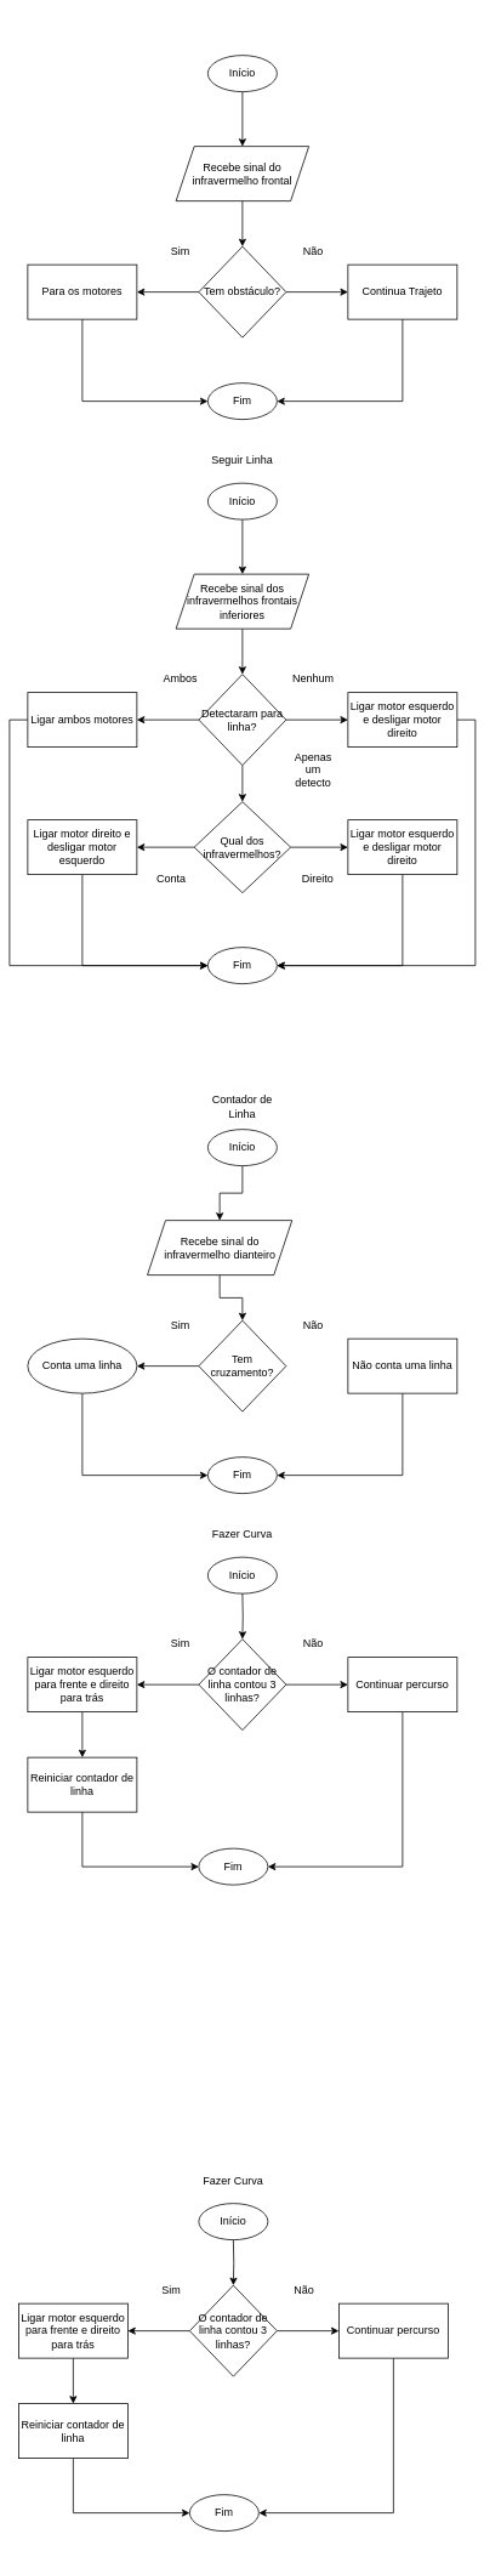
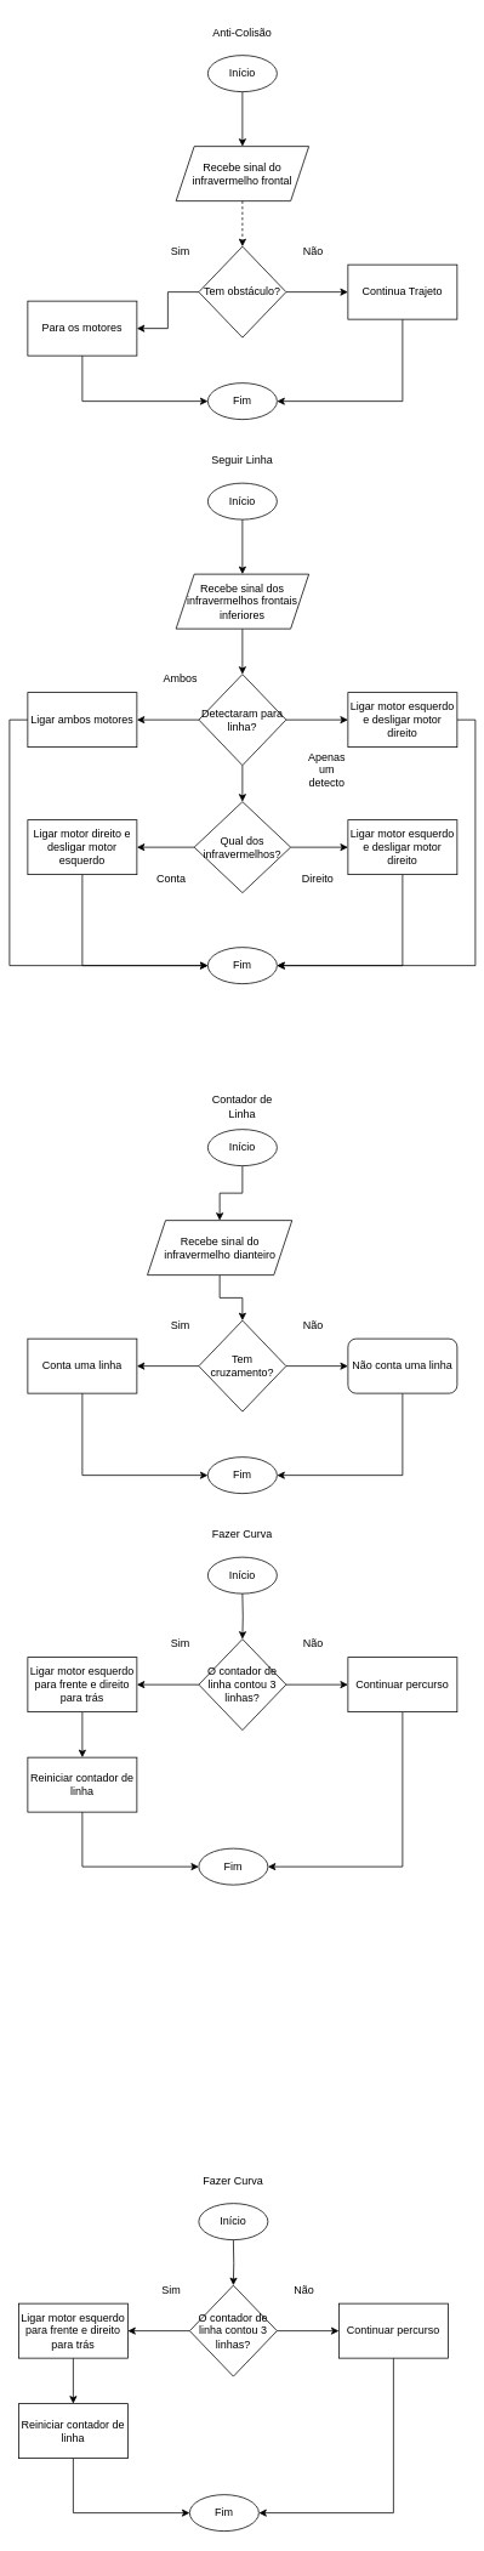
  <mxCell id="0" />
  <mxCell id="1" parent="0" />
  <mxCell id="2" value="" style="edgeStyle=orthogonalEdgeStyle;rounded=0;orthogonalLoop=1;jettySize=auto;html=1;" parent="1" source="3" target="6" edge="1"><mxGeometry relative="1" as="geometry" /></mxCell>
  <mxCell id="3" value="Início" style="ellipse;whiteSpace=wrap;html=1;" parent="1" vertex="1"><mxGeometry x="228" y="60" width="76" height="40" as="geometry" /></mxCell>
- <mxCell id="5" value="" style="edgeStyle=orthogonalEdgeStyle;rounded=0;orthogonalLoop=1;jettySize=auto;html=1;" parent="1" source="6" target="9" edge="1"><mxGeometry relative="1" as="geometry" /></mxCell>
+ <mxCell id="4" value="Anti-Colisão" style="text;html=1;align=center;verticalAlign=middle;whiteSpace=wrap;rounded=0;" parent="1" vertex="1"><mxGeometry x="228" y="20" width="76" height="30" as="geometry" /></mxCell>
+ <mxCell id="5" value="" style="edgeStyle=orthogonalEdgeStyle;rounded=0;orthogonalLoop=1;jettySize=auto;html=1;dashed=1;" parent="1" source="6" target="9" edge="1"><mxGeometry relative="1" as="geometry" /></mxCell>
  <mxCell id="6" value="Recebe sinal do infravermelho frontal" style="shape=parallelogram;perimeter=parallelogramPerimeter;whiteSpace=wrap;html=1;fixedSize=1;" parent="1" vertex="1"><mxGeometry x="193" y="160" width="146" height="60" as="geometry" /></mxCell>
  <mxCell id="7" value="" style="edgeStyle=orthogonalEdgeStyle;rounded=0;orthogonalLoop=1;jettySize=auto;html=1;" parent="1" source="9" target="11" edge="1"><mxGeometry relative="1" as="geometry" /></mxCell>
  <mxCell id="8" value="" style="edgeStyle=orthogonalEdgeStyle;rounded=0;orthogonalLoop=1;jettySize=auto;html=1;" parent="1" source="9" target="13" edge="1"><mxGeometry relative="1" as="geometry" /></mxCell>
  <mxCell id="9" value="Tem obstáculo?" style="rhombus;whiteSpace=wrap;html=1;" parent="1" vertex="1"><mxGeometry x="218" y="270" width="96" height="100" as="geometry" /></mxCell>
  <mxCell id="10" style="edgeStyle=orthogonalEdgeStyle;rounded=0;orthogonalLoop=1;jettySize=auto;html=1;exitX=0.5;exitY=1;exitDx=0;exitDy=0;entryX=0;entryY=0.5;entryDx=0;entryDy=0;" parent="1" source="11" target="16" edge="1"><mxGeometry relative="1" as="geometry" /></mxCell>
- <mxCell id="11" value="Para os motores" style="whiteSpace=wrap;html=1;" parent="1" vertex="1"><mxGeometry x="30" y="290" width="120" height="60" as="geometry" /></mxCell>
+ <mxCell id="11" value="Para os motores" style="whiteSpace=wrap;html=1;" parent="1" vertex="1"><mxGeometry x="30" y="330" width="120" height="60" as="geometry" /></mxCell>
  <mxCell id="12" style="edgeStyle=orthogonalEdgeStyle;rounded=0;orthogonalLoop=1;jettySize=auto;html=1;exitX=0.5;exitY=1;exitDx=0;exitDy=0;entryX=1;entryY=0.5;entryDx=0;entryDy=0;" parent="1" source="13" target="16" edge="1"><mxGeometry relative="1" as="geometry" /></mxCell>
  <mxCell id="13" value="Continua Trajeto" style="whiteSpace=wrap;html=1;" parent="1" vertex="1"><mxGeometry x="382" y="290" width="120" height="60" as="geometry" /></mxCell>
  <mxCell id="14" value="Sim" style="text;html=1;align=center;verticalAlign=middle;whiteSpace=wrap;rounded=0;" parent="1" vertex="1"><mxGeometry x="168" y="260" width="60" height="30" as="geometry" /></mxCell>
  <mxCell id="15" value="Não" style="text;html=1;align=center;verticalAlign=middle;whiteSpace=wrap;rounded=0;" parent="1" vertex="1"><mxGeometry x="314" y="260" width="60" height="30" as="geometry" /></mxCell>
  <mxCell id="16" value="Fim" style="ellipse;whiteSpace=wrap;html=1;" parent="1" vertex="1"><mxGeometry x="228" y="420" width="76" height="40" as="geometry" /></mxCell>
  <mxCell id="17" value="" style="edgeStyle=orthogonalEdgeStyle;rounded=0;orthogonalLoop=1;jettySize=auto;html=1;" parent="1" source="18" target="21" edge="1"><mxGeometry relative="1" as="geometry" /></mxCell>
  <mxCell id="18" value="Início" style="ellipse;whiteSpace=wrap;html=1;" parent="1" vertex="1"><mxGeometry x="228" y="530" width="76" height="40" as="geometry" /></mxCell>
  <mxCell id="19" value="Seguir Linha" style="text;html=1;align=center;verticalAlign=middle;whiteSpace=wrap;rounded=0;" parent="1" vertex="1"><mxGeometry x="228" y="490" width="76" height="30" as="geometry" /></mxCell>
  <mxCell id="20" value="" style="edgeStyle=orthogonalEdgeStyle;rounded=0;orthogonalLoop=1;jettySize=auto;html=1;" parent="1" source="21" target="25" edge="1"><mxGeometry relative="1" as="geometry" /></mxCell>
  <mxCell id="21" value="Recebe sinal dos infravermelhos frontais inferiores" style="shape=parallelogram;perimeter=parallelogramPerimeter;whiteSpace=wrap;html=1;fixedSize=1;" parent="1" vertex="1"><mxGeometry x="193" y="630" width="146" height="60" as="geometry" /></mxCell>
  <mxCell id="22" value="" style="edgeStyle=orthogonalEdgeStyle;rounded=0;orthogonalLoop=1;jettySize=auto;html=1;" parent="1" source="25" target="27" edge="1"><mxGeometry relative="1" as="geometry" /></mxCell>
  <mxCell id="23" value="" style="edgeStyle=orthogonalEdgeStyle;rounded=0;orthogonalLoop=1;jettySize=auto;html=1;" parent="1" source="25" target="29" edge="1"><mxGeometry relative="1" as="geometry" /></mxCell>
  <mxCell id="24" value="" style="edgeStyle=orthogonalEdgeStyle;rounded=0;orthogonalLoop=1;jettySize=auto;html=1;" parent="1" source="25" target="36" edge="1"><mxGeometry relative="1" as="geometry" /></mxCell>
  <mxCell id="25" value="Detectaram para linha?" style="rhombus;whiteSpace=wrap;html=1;" parent="1" vertex="1"><mxGeometry x="218" y="740" width="96" height="100" as="geometry" /></mxCell>
  <mxCell id="26" style="edgeStyle=orthogonalEdgeStyle;rounded=0;orthogonalLoop=1;jettySize=auto;html=1;exitX=0;exitY=0.5;exitDx=0;exitDy=0;entryX=0;entryY=0.5;entryDx=0;entryDy=0;" parent="1" source="27" target="32" edge="1"><mxGeometry relative="1" as="geometry" /></mxCell>
  <mxCell id="27" value="Ligar ambos motores" style="whiteSpace=wrap;html=1;" parent="1" vertex="1"><mxGeometry x="30" y="760" width="120" height="60" as="geometry" /></mxCell>
  <mxCell id="28" style="edgeStyle=orthogonalEdgeStyle;rounded=0;orthogonalLoop=1;jettySize=auto;html=1;exitX=1;exitY=0.5;exitDx=0;exitDy=0;entryX=1;entryY=0.5;entryDx=0;entryDy=0;" parent="1" source="29" target="32" edge="1"><mxGeometry relative="1" as="geometry" /></mxCell>
  <mxCell id="29" value="Ligar motor esquerdo e desligar motor direito" style="whiteSpace=wrap;html=1;" parent="1" vertex="1"><mxGeometry x="382" y="760" width="120" height="60" as="geometry" /></mxCell>
  <mxCell id="30" value="Ambos" style="text;html=1;align=center;verticalAlign=middle;whiteSpace=wrap;rounded=0;" parent="1" vertex="1"><mxGeometry x="168" y="730" width="60" height="30" as="geometry" /></mxCell>
- <mxCell id="31" value="Nenhum" style="text;html=1;align=center;verticalAlign=middle;whiteSpace=wrap;rounded=0;" parent="1" vertex="1"><mxGeometry x="314" y="730" width="60" height="30" as="geometry" /></mxCell>
  <mxCell id="32" value="Fim" style="ellipse;whiteSpace=wrap;html=1;" parent="1" vertex="1"><mxGeometry x="228" y="1040" width="76" height="40" as="geometry" /></mxCell>
- <mxCell id="33" value="Apenas um detecto" style="text;html=1;align=center;verticalAlign=middle;whiteSpace=wrap;rounded=0;" parent="1" vertex="1"><mxGeometry x="314" y="830" width="60" height="30" as="geometry" /></mxCell>
+ <mxCell id="33" value="Apenas um detecto" style="text;html=1;align=center;verticalAlign=middle;whiteSpace=wrap;rounded=0;" parent="1" vertex="1"><mxGeometry x="329" y="830" width="60" height="30" as="geometry" /></mxCell>
  <mxCell id="34" value="" style="edgeStyle=orthogonalEdgeStyle;rounded=0;orthogonalLoop=1;jettySize=auto;html=1;" parent="1" source="36" target="38" edge="1"><mxGeometry relative="1" as="geometry" /></mxCell>
  <mxCell id="35" value="" style="edgeStyle=orthogonalEdgeStyle;rounded=0;orthogonalLoop=1;jettySize=auto;html=1;" parent="1" source="36" target="40" edge="1"><mxGeometry relative="1" as="geometry" /></mxCell>
  <mxCell id="36" value="Qual dos infravermelhos?" style="rhombus;whiteSpace=wrap;html=1;" parent="1" vertex="1"><mxGeometry x="213" y="880" width="106" height="100" as="geometry" /></mxCell>
  <mxCell id="37" style="edgeStyle=orthogonalEdgeStyle;rounded=0;orthogonalLoop=1;jettySize=auto;html=1;exitX=0.5;exitY=1;exitDx=0;exitDy=0;entryX=0;entryY=0.5;entryDx=0;entryDy=0;" parent="1" source="38" target="32" edge="1"><mxGeometry relative="1" as="geometry" /></mxCell>
  <mxCell id="38" value="Ligar motor direito e desligar motor esquerdo" style="whiteSpace=wrap;html=1;" parent="1" vertex="1"><mxGeometry x="30" y="900" width="120" height="60" as="geometry" /></mxCell>
  <mxCell id="39" style="edgeStyle=orthogonalEdgeStyle;rounded=0;orthogonalLoop=1;jettySize=auto;html=1;exitX=0.5;exitY=1;exitDx=0;exitDy=0;entryX=1;entryY=0.5;entryDx=0;entryDy=0;" parent="1" source="40" target="32" edge="1"><mxGeometry relative="1" as="geometry" /></mxCell>
  <mxCell id="40" value="Ligar motor esquerdo e desligar motor direito" style="whiteSpace=wrap;html=1;" parent="1" vertex="1"><mxGeometry x="382" y="900" width="120" height="60" as="geometry" /></mxCell>
  <mxCell id="41" value="Conta" style="text;html=1;align=center;verticalAlign=middle;whiteSpace=wrap;rounded=0;" parent="1" vertex="1"><mxGeometry x="158" y="950" width="60" height="30" as="geometry" /></mxCell>
  <mxCell id="42" value="Direito" style="text;html=1;align=center;verticalAlign=middle;whiteSpace=wrap;rounded=0;" parent="1" vertex="1"><mxGeometry x="319" y="950" width="60" height="30" as="geometry" /></mxCell>
  <mxCell id="43" value="" style="edgeStyle=orthogonalEdgeStyle;rounded=0;orthogonalLoop=1;jettySize=auto;html=1;" parent="1" source="44" target="47" edge="1"><mxGeometry relative="1" as="geometry" /></mxCell>
  <mxCell id="44" value="Início" style="ellipse;whiteSpace=wrap;html=1;" parent="1" vertex="1"><mxGeometry x="228" y="1240" width="76" height="40" as="geometry" /></mxCell>
  <mxCell id="45" value="Contador de Linha" style="text;html=1;align=center;verticalAlign=middle;whiteSpace=wrap;rounded=0;" parent="1" vertex="1"><mxGeometry x="228" y="1200" width="76" height="30" as="geometry" /></mxCell>
  <mxCell id="46" value="" style="edgeStyle=orthogonalEdgeStyle;rounded=0;orthogonalLoop=1;jettySize=auto;html=1;" parent="1" source="47" target="50" edge="1"><mxGeometry relative="1" as="geometry" /></mxCell>
  <mxCell id="47" value="Recebe sinal do infravermelho dianteiro" style="shape=parallelogram;perimeter=parallelogramPerimeter;whiteSpace=wrap;html=1;fixedSize=1;" parent="1" vertex="1"><mxGeometry x="161.5" y="1340" width="159" height="60" as="geometry" /></mxCell>
  <mxCell id="48" value="" style="edgeStyle=orthogonalEdgeStyle;rounded=0;orthogonalLoop=1;jettySize=auto;html=1;" parent="1" source="50" target="52" edge="1"><mxGeometry relative="1" as="geometry" /></mxCell>
+ <mxCell id="49" value="" style="edgeStyle=orthogonalEdgeStyle;rounded=0;orthogonalLoop=1;jettySize=auto;html=1;" parent="1" source="50" target="54" edge="1"><mxGeometry relative="1" as="geometry" /></mxCell>
  <mxCell id="50" value="Tem cruzamento?" style="rhombus;whiteSpace=wrap;html=1;" parent="1" vertex="1"><mxGeometry x="218" y="1450" width="96" height="100" as="geometry" /></mxCell>
  <mxCell id="51" style="edgeStyle=orthogonalEdgeStyle;rounded=0;orthogonalLoop=1;jettySize=auto;html=1;exitX=0.5;exitY=1;exitDx=0;exitDy=0;entryX=0;entryY=0.5;entryDx=0;entryDy=0;" parent="1" source="52" target="57" edge="1"><mxGeometry relative="1" as="geometry" /></mxCell>
- <mxCell id="52" value="Conta uma linha" style="ellipse;whiteSpace=wrap;html=1;" parent="1" vertex="1"><mxGeometry x="30" y="1470" width="120" height="60" as="geometry" /></mxCell>
+ <mxCell id="52" value="Conta uma linha" style="whiteSpace=wrap;html=1;" parent="1" vertex="1"><mxGeometry x="30" y="1470" width="120" height="60" as="geometry" /></mxCell>
  <mxCell id="53" style="edgeStyle=orthogonalEdgeStyle;rounded=0;orthogonalLoop=1;jettySize=auto;html=1;exitX=0.5;exitY=1;exitDx=0;exitDy=0;entryX=1;entryY=0.5;entryDx=0;entryDy=0;" parent="1" source="54" target="57" edge="1"><mxGeometry relative="1" as="geometry" /></mxCell>
- <mxCell id="54" value="Não conta uma linha" style="whiteSpace=wrap;html=1;" parent="1" vertex="1"><mxGeometry x="382" y="1470" width="120" height="60" as="geometry" /></mxCell>
+ <mxCell id="54" value="Não conta uma linha" style="whiteSpace=wrap;html=1;rounded=1;" parent="1" vertex="1"><mxGeometry x="382" y="1470" width="120" height="60" as="geometry" /></mxCell>
  <mxCell id="55" value="Sim" style="text;html=1;align=center;verticalAlign=middle;whiteSpace=wrap;rounded=0;" parent="1" vertex="1"><mxGeometry x="168" y="1440" width="60" height="30" as="geometry" /></mxCell>
  <mxCell id="56" value="Não" style="text;html=1;align=center;verticalAlign=middle;whiteSpace=wrap;rounded=0;" parent="1" vertex="1"><mxGeometry x="314" y="1440" width="60" height="30" as="geometry" /></mxCell>
  <mxCell id="57" value="Fim" style="ellipse;whiteSpace=wrap;html=1;" parent="1" vertex="1"><mxGeometry x="228" y="1600" width="76" height="40" as="geometry" /></mxCell>
  <mxCell id="58" value="Início" style="ellipse;whiteSpace=wrap;html=1;" parent="1" vertex="1"><mxGeometry x="228" y="1710" width="76" height="40" as="geometry" /></mxCell>
  <mxCell id="59" value="Fazer Curva" style="text;html=1;align=center;verticalAlign=middle;whiteSpace=wrap;rounded=0;" parent="1" vertex="1"><mxGeometry x="228" y="1670" width="76" height="30" as="geometry" /></mxCell>
  <mxCell id="60" value="" style="edgeStyle=orthogonalEdgeStyle;rounded=0;orthogonalLoop=1;jettySize=auto;html=1;" parent="1" target="63" edge="1"><mxGeometry relative="1" as="geometry"><mxPoint x="266" y="1750" as="sourcePoint" /></mxGeometry></mxCell>
  <mxCell id="61" value="" style="edgeStyle=orthogonalEdgeStyle;rounded=0;orthogonalLoop=1;jettySize=auto;html=1;" parent="1" source="63" target="65" edge="1"><mxGeometry relative="1" as="geometry" /></mxCell>
  <mxCell id="62" value="" style="edgeStyle=orthogonalEdgeStyle;rounded=0;orthogonalLoop=1;jettySize=auto;html=1;" parent="1" source="63" target="67" edge="1"><mxGeometry relative="1" as="geometry" /></mxCell>
  <mxCell id="63" value="O contador de linha contou 3 linhas?" style="rhombus;whiteSpace=wrap;html=1;" parent="1" vertex="1"><mxGeometry x="218" y="1800" width="96" height="100" as="geometry" /></mxCell>
  <mxCell id="64" value="" style="edgeStyle=orthogonalEdgeStyle;rounded=0;orthogonalLoop=1;jettySize=auto;html=1;" parent="1" source="65" target="72" edge="1"><mxGeometry relative="1" as="geometry" /></mxCell>
  <mxCell id="65" value="Ligar motor esquerdo para frente e direito para trás" style="whiteSpace=wrap;html=1;" parent="1" vertex="1"><mxGeometry x="30" y="1820" width="120" height="60" as="geometry" /></mxCell>
  <mxCell id="66" style="edgeStyle=orthogonalEdgeStyle;rounded=0;orthogonalLoop=1;jettySize=auto;html=1;exitX=0.5;exitY=1;exitDx=0;exitDy=0;entryX=1;entryY=0.5;entryDx=0;entryDy=0;" parent="1" source="67" target="70" edge="1"><mxGeometry relative="1" as="geometry" /></mxCell>
  <mxCell id="67" value="Continuar percurso" style="whiteSpace=wrap;html=1;" parent="1" vertex="1"><mxGeometry x="382" y="1820" width="120" height="60" as="geometry" /></mxCell>
  <mxCell id="68" value="Sim" style="text;html=1;align=center;verticalAlign=middle;whiteSpace=wrap;rounded=0;" parent="1" vertex="1"><mxGeometry x="168" y="1790" width="60" height="30" as="geometry" /></mxCell>
  <mxCell id="69" value="Não" style="text;html=1;align=center;verticalAlign=middle;whiteSpace=wrap;rounded=0;" parent="1" vertex="1"><mxGeometry x="314" y="1790" width="60" height="30" as="geometry" /></mxCell>
  <mxCell id="70" value="Fim" style="ellipse;whiteSpace=wrap;html=1;" parent="1" vertex="1"><mxGeometry x="218" y="2030" width="76" height="40" as="geometry" /></mxCell>
  <mxCell id="71" style="edgeStyle=orthogonalEdgeStyle;rounded=0;orthogonalLoop=1;jettySize=auto;html=1;exitX=0.5;exitY=1;exitDx=0;exitDy=0;entryX=0;entryY=0.5;entryDx=0;entryDy=0;" parent="1" source="72" target="70" edge="1"><mxGeometry relative="1" as="geometry" /></mxCell>
  <mxCell id="72" value="Reiniciar contador de linha" style="whiteSpace=wrap;html=1;" parent="1" vertex="1"><mxGeometry x="30" y="1930" width="120" height="60" as="geometry" /></mxCell>
  <mxCell id="73" value="Início" style="ellipse;whiteSpace=wrap;html=1;" vertex="1" parent="1"><mxGeometry x="218" y="2420" width="76" height="40" as="geometry" /></mxCell>
  <mxCell id="74" value="Fazer Curva" style="text;html=1;align=center;verticalAlign=middle;whiteSpace=wrap;rounded=0;" vertex="1" parent="1"><mxGeometry x="218" y="2380" width="76" height="30" as="geometry" /></mxCell>
  <mxCell id="75" value="" style="edgeStyle=orthogonalEdgeStyle;rounded=0;orthogonalLoop=1;jettySize=auto;html=1;" edge="1" parent="1" target="78"><mxGeometry relative="1" as="geometry"><mxPoint x="256" y="2460" as="sourcePoint" /></mxGeometry></mxCell>
  <mxCell id="76" value="" style="edgeStyle=orthogonalEdgeStyle;rounded=0;orthogonalLoop=1;jettySize=auto;html=1;" edge="1" parent="1" source="78" target="80"><mxGeometry relative="1" as="geometry" /></mxCell>
  <mxCell id="77" value="" style="edgeStyle=orthogonalEdgeStyle;rounded=0;orthogonalLoop=1;jettySize=auto;html=1;" edge="1" parent="1" source="78" target="82"><mxGeometry relative="1" as="geometry" /></mxCell>
  <mxCell id="78" value="O contador de linha contou 3 linhas?" style="rhombus;whiteSpace=wrap;html=1;" vertex="1" parent="1"><mxGeometry x="208" y="2510" width="96" height="100" as="geometry" /></mxCell>
  <mxCell id="79" value="" style="edgeStyle=orthogonalEdgeStyle;rounded=0;orthogonalLoop=1;jettySize=auto;html=1;" edge="1" parent="1" source="80" target="87"><mxGeometry relative="1" as="geometry" /></mxCell>
  <mxCell id="80" value="Ligar motor esquerdo para frente e direito para trás" style="whiteSpace=wrap;html=1;" vertex="1" parent="1"><mxGeometry x="20" y="2530" width="120" height="60" as="geometry" /></mxCell>
  <mxCell id="81" style="edgeStyle=orthogonalEdgeStyle;rounded=0;orthogonalLoop=1;jettySize=auto;html=1;exitX=0.5;exitY=1;exitDx=0;exitDy=0;entryX=1;entryY=0.5;entryDx=0;entryDy=0;" edge="1" parent="1" source="82" target="85"><mxGeometry relative="1" as="geometry" /></mxCell>
  <mxCell id="82" value="Continuar percurso" style="whiteSpace=wrap;html=1;" vertex="1" parent="1"><mxGeometry x="372" y="2530" width="120" height="60" as="geometry" /></mxCell>
  <mxCell id="83" value="Sim" style="text;html=1;align=center;verticalAlign=middle;whiteSpace=wrap;rounded=0;" vertex="1" parent="1"><mxGeometry x="158" y="2500" width="60" height="30" as="geometry" /></mxCell>
  <mxCell id="84" value="Não" style="text;html=1;align=center;verticalAlign=middle;whiteSpace=wrap;rounded=0;" vertex="1" parent="1"><mxGeometry x="304" y="2500" width="60" height="30" as="geometry" /></mxCell>
  <mxCell id="85" value="Fim" style="ellipse;whiteSpace=wrap;html=1;" vertex="1" parent="1"><mxGeometry x="208" y="2740" width="76" height="40" as="geometry" /></mxCell>
  <mxCell id="86" style="edgeStyle=orthogonalEdgeStyle;rounded=0;orthogonalLoop=1;jettySize=auto;html=1;exitX=0.5;exitY=1;exitDx=0;exitDy=0;entryX=0;entryY=0.5;entryDx=0;entryDy=0;" edge="1" parent="1" source="87" target="85"><mxGeometry relative="1" as="geometry" /></mxCell>
  <mxCell id="87" value="Reiniciar contador de linha" style="whiteSpace=wrap;html=1;" vertex="1" parent="1"><mxGeometry x="20" y="2640" width="120" height="60" as="geometry" /></mxCell>
